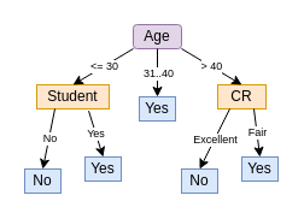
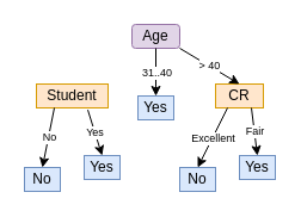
  <mxCell id="0" />
  <mxCell id="1" parent="0" />
  <mxCell id="2" value="Age" style="whiteSpace=wrap;html=1;fillColor=#e1d5e7;strokeColor=#9673a6;rounded=1;" vertex="1" parent="1"><mxGeometry x="110" y="20" width="40" height="20" as="geometry" /></mxCell>
  <mxCell id="3" value="Yes" style="rounded=0;whiteSpace=wrap;html=1;fillColor=#dae8fc;strokeColor=#6c8ebf;" vertex="1" parent="1"><mxGeometry x="115" y="80" width="30" height="20" as="geometry" /></mxCell>
  <mxCell id="4" value="Student" style="rounded=0;whiteSpace=wrap;html=1;fillColor=#ffe6cc;strokeColor=#d79b00;" vertex="1" parent="1"><mxGeometry x="30" y="70" width="60" height="20" as="geometry" /></mxCell>
  <mxCell id="5" value="CR" style="rounded=0;whiteSpace=wrap;html=1;fillColor=#ffe6cc;strokeColor=#d79b00;" vertex="1" parent="1"><mxGeometry x="180" y="70" width="40" height="20" as="geometry" /></mxCell>
  <mxCell id="6" value="No" style="rounded=0;whiteSpace=wrap;html=1;fillColor=#dae8fc;strokeColor=#6c8ebf;" vertex="1" parent="1"><mxGeometry x="20" y="140" width="30" height="20" as="geometry" /></mxCell>
  <mxCell id="7" value="Yes" style="rounded=0;whiteSpace=wrap;html=1;fillColor=#dae8fc;strokeColor=#6c8ebf;" vertex="1" parent="1"><mxGeometry x="70" y="130" width="30" height="20" as="geometry" /></mxCell>
  <mxCell id="8" value="No" style="rounded=0;whiteSpace=wrap;html=1;fillColor=#dae8fc;strokeColor=#6c8ebf;" vertex="1" parent="1"><mxGeometry y="140" width="30" height="20" as="geometry" x="150" /></mxCell>
  <mxCell id="9" value="Yes" style="rounded=0;whiteSpace=wrap;html=1;fillColor=#dae8fc;strokeColor=#6c8ebf;" vertex="1" parent="1"><mxGeometry x="200" y="130" width="30" height="20" as="geometry" /></mxCell>
  <mxCell id="10" value="" style="endArrow=classic;html=1;rounded=0;entryX=0.5;entryY=0;entryDx=0;entryDy=0;exitX=1;exitY=1;exitDx=0;exitDy=0;" edge="1" parent="1" source="2" target="5"><mxGeometry relative="1" as="geometry"><mxPoint x="217.5" y="30" as="sourcePoint" /><mxPoint x="162.5" y="60" as="targetPoint" /></mxGeometry></mxCell>
  <mxCell id="11" value="&amp;gt; 40" style="edgeLabel;resizable=0;html=1;;align=center;verticalAlign=middle;fontSize=9;" connectable="0" vertex="1" parent="10"><mxGeometry relative="1" as="geometry" /></mxCell>
  <mxCell id="12" value="" style="endArrow=classic;html=1;rounded=0;entryX=0.5;entryY=0;entryDx=0;entryDy=0;exitX=0.5;exitY=1;exitDx=0;exitDy=0;" edge="1" parent="1" source="2" target="3"><mxGeometry relative="1" as="geometry"><mxPoint x="160" y="50" as="sourcePoint" /><mxPoint x="200" y="70" as="targetPoint" /></mxGeometry></mxCell>
  <mxCell id="13" value="31..40" style="edgeLabel;resizable=0;html=1;;align=center;verticalAlign=middle;fontSize=9;" connectable="0" vertex="1" parent="12"><mxGeometry relative="1" as="geometry" /></mxCell>
- <mxCell id="14" value="" style="endArrow=classic;html=1;rounded=0;entryX=0.5;entryY=0;entryDx=0;entryDy=0;exitX=0;exitY=1;exitDx=0;exitDy=0;" edge="1" parent="1" source="2" target="4"><mxGeometry relative="1" as="geometry"><mxPoint x="140" y="50" as="sourcePoint" /><mxPoint x="140" y="70" as="targetPoint" /></mxGeometry></mxCell>
- <mxCell id="15" value="&amp;lt;= 30" style="edgeLabel;resizable=0;html=1;;align=center;verticalAlign=middle;fontSize=9;" connectable="0" vertex="1" parent="14"><mxGeometry relative="1" as="geometry" /></mxCell>
  <mxCell id="16" value="" style="endArrow=classic;html=1;rounded=0;entryX=0.5;entryY=0;entryDx=0;entryDy=0;exitX=0.25;exitY=1;exitDx=0;exitDy=0;" edge="1" parent="1" source="4" target="6"><mxGeometry relative="1" as="geometry"><mxPoint x="120" y="60" as="sourcePoint" /><mxPoint x="70" y="80" as="targetPoint" /></mxGeometry></mxCell>
  <mxCell id="17" value="No" style="edgeLabel;resizable=0;html=1;;align=center;verticalAlign=middle;fontSize=9;" connectable="0" vertex="1" parent="16"><mxGeometry relative="1" as="geometry" /></mxCell>
  <mxCell id="18" value="" style="endArrow=classic;html=1;rounded=0;entryX=0.5;entryY=0;entryDx=0;entryDy=0;exitX=0.717;exitY=1.083;exitDx=0;exitDy=0;exitPerimeter=0;" edge="1" parent="1" source="4" target="7"><mxGeometry relative="1" as="geometry"><mxPoint x="55" y="100" as="sourcePoint" /><mxPoint x="45" y="130" as="targetPoint" /></mxGeometry></mxCell>
  <mxCell id="19" value="Yes" style="edgeLabel;resizable=0;html=1;;align=center;verticalAlign=middle;fontSize=9;" connectable="0" vertex="1" parent="18"><mxGeometry relative="1" as="geometry" /></mxCell>
  <mxCell id="20" value="" style="endArrow=classic;html=1;rounded=0;entryX=0.5;entryY=0;entryDx=0;entryDy=0;exitX=0.25;exitY=1;exitDx=0;exitDy=0;" edge="1" parent="1" source="5" target="8"><mxGeometry relative="1" as="geometry"><mxPoint x="83" y="102" as="sourcePoint" /><mxPoint x="95" y="130" as="targetPoint" /></mxGeometry></mxCell>
  <mxCell id="21" value="Excellent" style="edgeLabel;resizable=0;html=1;;align=center;verticalAlign=middle;fontSize=9;" connectable="0" vertex="1" parent="20"><mxGeometry relative="1" as="geometry" /></mxCell>
  <mxCell id="22" value="" style="endArrow=classic;html=1;rounded=0;entryX=0.5;entryY=0;entryDx=0;entryDy=0;exitX=0.75;exitY=1;exitDx=0;exitDy=0;" edge="1" parent="1" source="5" target="9"><mxGeometry relative="1" as="geometry"><mxPoint x="190" y="100" as="sourcePoint" /><mxPoint x="175" y="130" as="targetPoint" /></mxGeometry></mxCell>
  <mxCell id="23" value="Fair" style="edgeLabel;resizable=0;html=1;;align=center;verticalAlign=middle;fontSize=9;" connectable="0" vertex="1" parent="22"><mxGeometry relative="1" as="geometry" /></mxCell>
